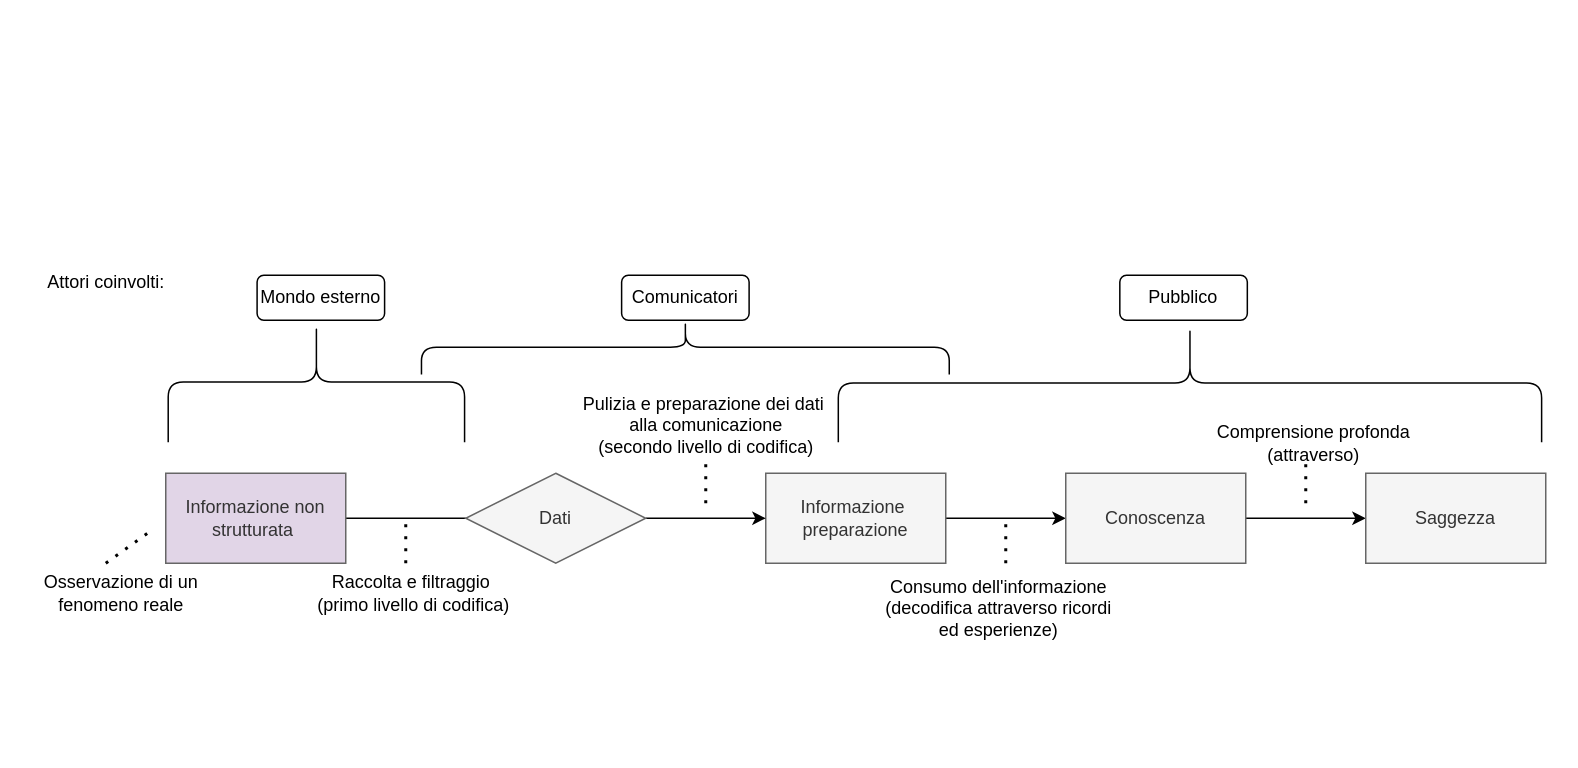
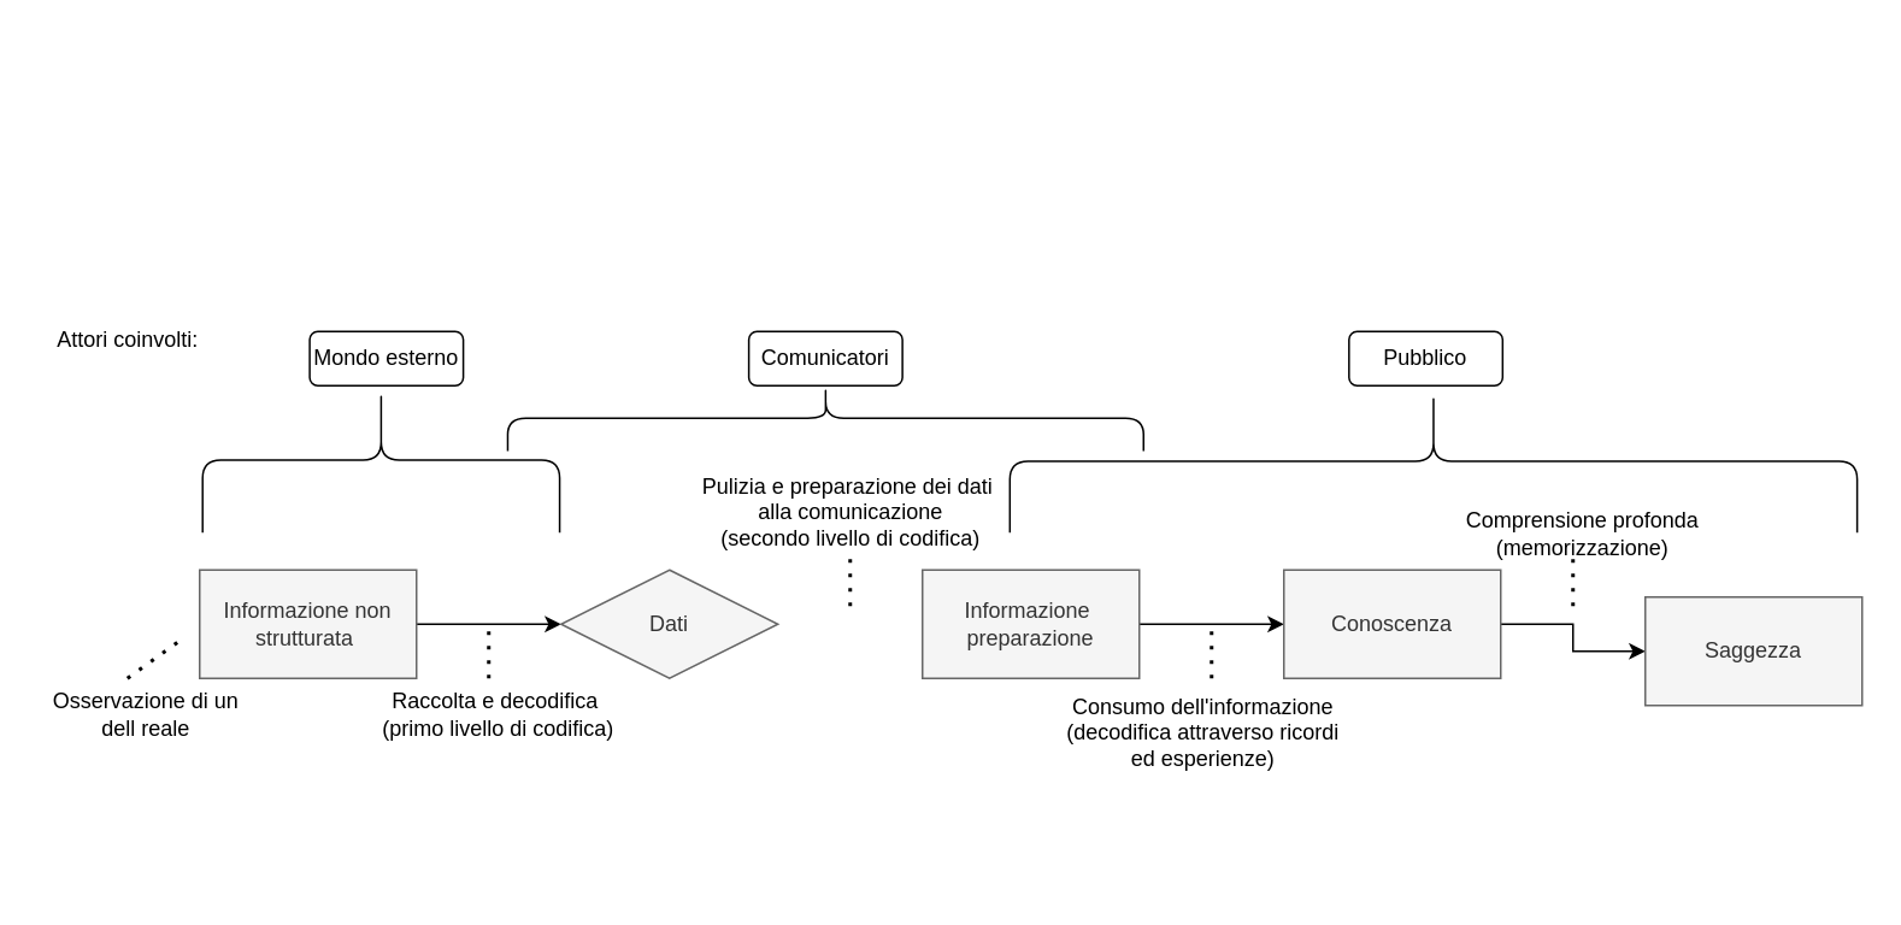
  <mxCell id="0" />
  <mxCell id="1" parent="0" />
- <mxCell id="2" style="edgeStyle=orthogonalEdgeStyle;rounded=0;orthogonalLoop=1;jettySize=auto;html=1;exitX=1;exitY=0.5;exitDx=0;exitDy=0;endArrow=none;" parent="1" source="3" target="7" edge="1"><mxGeometry relative="1" as="geometry" /></mxCell>
- <mxCell id="3" value="Informazione non strutturata&amp;nbsp;" style="rounded=0;whiteSpace=wrap;html=1;fillColor=#e1d5e7;fontColor=#333333;strokeColor=#666666;" parent="1" vertex="1"><mxGeometry x="110" y="315" width="120" height="60" as="geometry" /></mxCell>
+ <mxCell id="2" style="edgeStyle=orthogonalEdgeStyle;rounded=0;orthogonalLoop=1;jettySize=auto;html=1;exitX=1;exitY=0.5;exitDx=0;exitDy=0;" parent="1" source="3" target="7" edge="1"><mxGeometry relative="1" as="geometry" /></mxCell>
+ <mxCell id="3" value="Informazione non strutturata&amp;nbsp;" style="rounded=0;whiteSpace=wrap;html=1;fillColor=#f5f5f5;fontColor=#333333;strokeColor=#666666;" parent="1" vertex="1"><mxGeometry x="110" y="315" width="120" height="60" as="geometry" /></mxCell>
  <mxCell id="4" value="" style="edgeStyle=orthogonalEdgeStyle;rounded=0;orthogonalLoop=1;jettySize=auto;html=1;" parent="1" source="5" target="9" edge="1"><mxGeometry relative="1" as="geometry" /></mxCell>
  <mxCell id="5" value="Informazione&amp;nbsp; preparazione" style="rounded=0;whiteSpace=wrap;html=1;fillColor=#f5f5f5;fontColor=#333333;strokeColor=#666666;" parent="1" vertex="1"><mxGeometry x="510" y="315" width="120" height="60" as="geometry" /></mxCell>
- <mxCell id="6" value="" style="edgeStyle=orthogonalEdgeStyle;rounded=0;orthogonalLoop=1;jettySize=auto;html=1;" parent="1" source="7" target="5" edge="1"><mxGeometry relative="1" as="geometry" /></mxCell>
  <mxCell id="7" value="Dati" style="rhombus;whiteSpace=wrap;html=1;fillColor=#f5f5f5;fontColor=#333333;strokeColor=#666666;" parent="1" vertex="1"><mxGeometry x="310" y="315" width="120" height="60" as="geometry" /></mxCell>
  <mxCell id="8" value="" style="edgeStyle=orthogonalEdgeStyle;rounded=0;orthogonalLoop=1;jettySize=auto;html=1;" parent="1" source="9" target="10" edge="1"><mxGeometry relative="1" as="geometry" /></mxCell>
  <mxCell id="9" value="Conoscenza" style="rounded=0;whiteSpace=wrap;html=1;fillColor=#f5f5f5;fontColor=#333333;strokeColor=#666666;" parent="1" vertex="1"><mxGeometry x="710" y="315" width="120" height="60" as="geometry" /></mxCell>
- <mxCell id="10" value="Saggezza" style="rounded=0;whiteSpace=wrap;html=1;fillColor=#f5f5f5;fontColor=#333333;strokeColor=#666666;" parent="1" vertex="1"><mxGeometry x="910" y="315" width="120" height="60" as="geometry" /></mxCell>
- <mxCell id="11" value="&lt;div&gt;Raccolta e filtraggio&amp;nbsp;&lt;/div&gt;&lt;div&gt;(primo livello di codifica)&lt;/div&gt;" style="text;html=1;align=center;verticalAlign=middle;resizable=0;points=[];autosize=1;strokeColor=none;fillColor=none;" parent="1" vertex="1"><mxGeometry x="200" y="375" width="150" height="40" as="geometry" /></mxCell>
+ <mxCell id="10" value="Saggezza" style="rounded=0;whiteSpace=wrap;html=1;fillColor=#f5f5f5;fontColor=#333333;strokeColor=#666666;" parent="1" vertex="1"><mxGeometry x="910" y="330" width="120" height="60" as="geometry" /></mxCell>
+ <mxCell id="11" value="&lt;div&gt;Raccolta e decodifica&amp;nbsp;&lt;/div&gt;&lt;div&gt;(primo livello di codifica)&lt;/div&gt;" style="text;html=1;align=center;verticalAlign=middle;resizable=0;points=[];autosize=1;strokeColor=none;fillColor=none;" parent="1" vertex="1"><mxGeometry x="200" y="375" width="150" height="40" as="geometry" /></mxCell>
  <mxCell id="12" value="&lt;div&gt;Pulizia e preparazione dei dati&amp;nbsp;&lt;/div&gt;&lt;div&gt;alla comunicazione&lt;/div&gt;&lt;div&gt;(secondo livello di codifica)&lt;/div&gt;" style="text;html=1;align=center;verticalAlign=middle;resizable=0;points=[];autosize=1;strokeColor=none;fillColor=none;" parent="1" vertex="1"><mxGeometry x="380" y="253" width="180" height="60" as="geometry" /></mxCell>
  <mxCell id="13" value="&lt;div&gt;Consumo dell'informazione&lt;/div&gt;&lt;div&gt;(decodifica attraverso ricordi&lt;/div&gt;&lt;div&gt;ed esperienze)&lt;br&gt;&lt;/div&gt;" style="text;html=1;align=center;verticalAlign=middle;resizable=0;points=[];autosize=1;strokeColor=none;fillColor=none;" parent="1" vertex="1"><mxGeometry x="580" y="375" width="170" height="60" as="geometry" /></mxCell>
- <mxCell id="14" value="&lt;div&gt;Comprensione profonda&lt;br&gt;&lt;/div&gt;&lt;div&gt;(attraverso)&lt;/div&gt;" style="text;html=1;align=center;verticalAlign=middle;resizable=0;points=[];autosize=1;strokeColor=none;fillColor=none;" parent="1" vertex="1"><mxGeometry x="800" y="275" width="150" height="40" as="geometry" /></mxCell>
+ <mxCell id="14" value="&lt;div&gt;Comprensione profonda&lt;br&gt;&lt;/div&gt;&lt;div&gt;(memorizzazione)&lt;/div&gt;" style="text;html=1;align=center;verticalAlign=middle;resizable=0;points=[];autosize=1;strokeColor=none;fillColor=none;" parent="1" vertex="1"><mxGeometry x="800" y="275" width="150" height="40" as="geometry" /></mxCell>
  <mxCell id="15" value="" style="endArrow=none;dashed=1;html=1;dashPattern=1 3;strokeWidth=2;rounded=0;" parent="1" edge="1"><mxGeometry width="50" height="50" relative="1" as="geometry"><mxPoint x="270" y="375" as="sourcePoint" /><mxPoint x="270" y="345" as="targetPoint" /></mxGeometry></mxCell>
  <mxCell id="16" value="" style="endArrow=none;dashed=1;html=1;dashPattern=1 3;strokeWidth=2;rounded=0;" parent="1" edge="1"><mxGeometry width="50" height="50" relative="1" as="geometry"><mxPoint x="470" y="335" as="sourcePoint" /><mxPoint x="470" y="305" as="targetPoint" /></mxGeometry></mxCell>
  <mxCell id="17" value="" style="endArrow=none;dashed=1;html=1;dashPattern=1 3;strokeWidth=2;rounded=0;" parent="1" edge="1"><mxGeometry width="50" height="50" relative="1" as="geometry"><mxPoint x="870" y="335" as="sourcePoint" /><mxPoint x="870" y="305" as="targetPoint" /></mxGeometry></mxCell>
  <mxCell id="18" value="" style="endArrow=none;dashed=1;html=1;dashPattern=1 3;strokeWidth=2;rounded=0;" parent="1" edge="1"><mxGeometry width="50" height="50" relative="1" as="geometry"><mxPoint x="670" y="375" as="sourcePoint" /><mxPoint x="670" y="345" as="targetPoint" /></mxGeometry></mxCell>
  <mxCell id="19" value="Attori coinvolti:" style="text;html=1;align=center;verticalAlign=middle;resizable=0;points=[];autosize=1;strokeColor=none;fillColor=none;" parent="1" vertex="1"><mxGeometry x="20" y="173" width="100" height="30" as="geometry" /></mxCell>
  <mxCell id="20" value="Mondo esterno" style="rounded=1;whiteSpace=wrap;html=1;" parent="1" vertex="1"><mxGeometry x="170.9" y="183" width="85" height="30" as="geometry" /></mxCell>
  <mxCell id="21" value="Comunicatori" style="rounded=1;whiteSpace=wrap;html=1;" parent="1" vertex="1"><mxGeometry x="413.91" y="183" width="85" height="30" as="geometry" /></mxCell>
  <mxCell id="22" value="Pubblico" style="rounded=1;whiteSpace=wrap;html=1;" parent="1" vertex="1"><mxGeometry x="746.05" y="183" width="85" height="30" as="geometry" /></mxCell>
  <mxCell id="23" value="" style="shape=curlyBracket;whiteSpace=wrap;html=1;rounded=1;labelPosition=left;verticalLabelPosition=middle;align=right;verticalAlign=middle;rotation=90;size=0.5;" parent="1" vertex="1"><mxGeometry x="170.22" y="155.38" width="80.42" height="197.58" as="geometry" /></mxCell>
  <mxCell id="24" value="" style="shape=curlyBracket;whiteSpace=wrap;html=1;rounded=1;labelPosition=left;verticalLabelPosition=middle;align=right;verticalAlign=middle;rotation=90;size=0.5;" parent="1" vertex="1"><mxGeometry x="438.13" y="55.01" width="36.56" height="351.86" as="geometry" /></mxCell>
  <mxCell id="25" value="" style="shape=curlyBracket;whiteSpace=wrap;html=1;rounded=1;labelPosition=left;verticalLabelPosition=middle;align=right;verticalAlign=middle;rotation=90;size=0.5;" parent="1" vertex="1"><mxGeometry x="753.28" y="20.39" width="79.07" height="468.88" as="geometry" /></mxCell>
- <mxCell id="26" value="&lt;div&gt;Osservazione di un&lt;/div&gt;&lt;div&gt;fenomeno reale&lt;br&gt;&lt;/div&gt;" style="text;html=1;align=center;verticalAlign=middle;resizable=0;points=[];autosize=1;strokeColor=none;fillColor=none;" vertex="1" parent="1"><mxGeometry x="20" y="375" width="120" height="40" as="geometry" /></mxCell>
+ <mxCell id="26" value="&lt;div&gt;Osservazione di un&lt;/div&gt;&lt;div&gt;dell reale&lt;br&gt;&lt;/div&gt;" style="text;html=1;align=center;verticalAlign=middle;resizable=0;points=[];autosize=1;strokeColor=none;fillColor=none;" vertex="1" parent="1"><mxGeometry x="20" y="375" width="120" height="40" as="geometry" /></mxCell>
  <mxCell id="27" value="" style="endArrow=none;dashed=1;html=1;dashPattern=1 3;strokeWidth=2;rounded=0;entryX=-0.067;entryY=0.617;entryDx=0;entryDy=0;entryPerimeter=0;" edge="1" parent="1" target="3"><mxGeometry width="50" height="50" relative="1" as="geometry"><mxPoint y="375" as="sourcePoint" x="70" /><mxPoint x="110" y="335" as="targetPoint" /></mxGeometry></mxCell>
